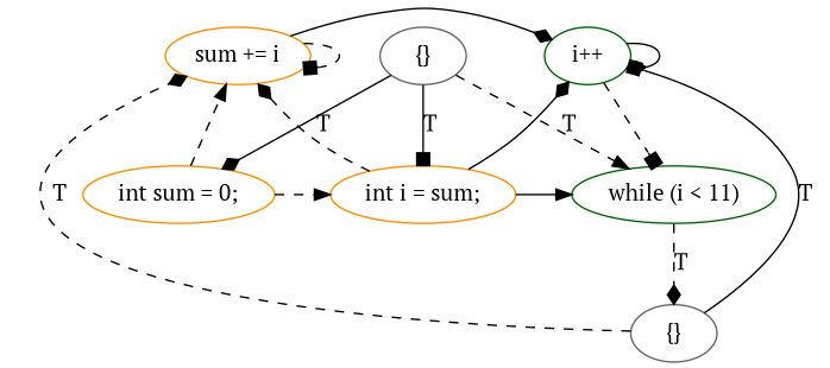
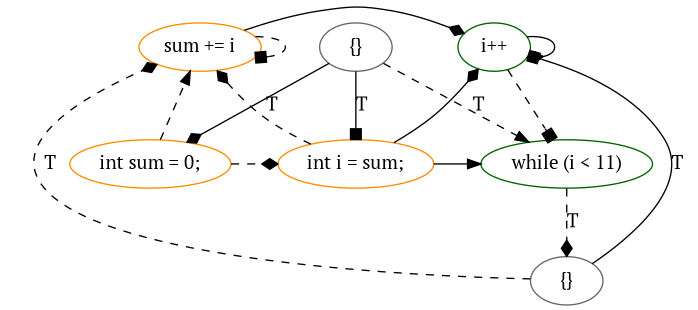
  digraph {
    fontname="PT Serif"
    rankdir=TD
    node [color=darkorange fontname="PT Serif"]
    edge [arrowhead=diamond fontname="PT Serif" style=dashed]
    n1 [label="sum += i"]
    n2 [color=darkgreen label="i++"]
    n3 [color=gray40 label="{}"]
    n4 [label="int sum = 0;"]
    n5 [label="int i = sum;"]
    n6 [color=darkgreen label="while (i < 11)"]
    n7 [color=gray40 label="{}"]
    subgraph sub_1 {
      rank=same
      n1
      n2
    }
    subgraph sub_2 {
      rank=same
      n3
    }
    subgraph sub_3 {
      rank=same
      n4
      n5
      n6
    }
    n1 -> n1 [arrowhead=box]
    n1 -> n2 [style=solid]
    n2 -> n2 [style=solid]
    n2 -> n6 [arrowhead=box]
    n3 -> n1 [label=T]
    n3 -> n2 [arrowhead=box label=T style=solid]
    n4 -> n1 [arrowhead=normal]
-   n4 -> n5 [arrowhead=normal]
+   n4 -> n5
    n5 -> n1
    n5 -> n2 [style=solid]
    n5 -> n6 [arrowhead=normal style=solid]
    n6 -> n3 [label=T]
    n7 -> n4 [label=T style=solid]
    n7 -> n5 [arrowhead=box label=T style=solid]
    n7 -> n6 [arrowhead=normal label=T]
  }
